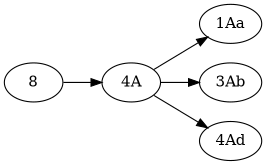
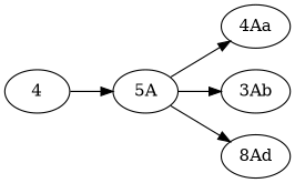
  digraph {
    rankdir=LR
-   4 [label=8]
-   "4A"
-   "4Aa" [label="1Aa"]
+   4
+   "4A" [label="5A"]
+   "4Aa"
    n4 [label="3Ab"]
-   "4Ad"
+   "4Ad" [label="8Ad"]
    4 -> "4A"
    "4A" -> "4Aa"
    "4A" -> n4
    "4A" -> "4Ad"
  }
